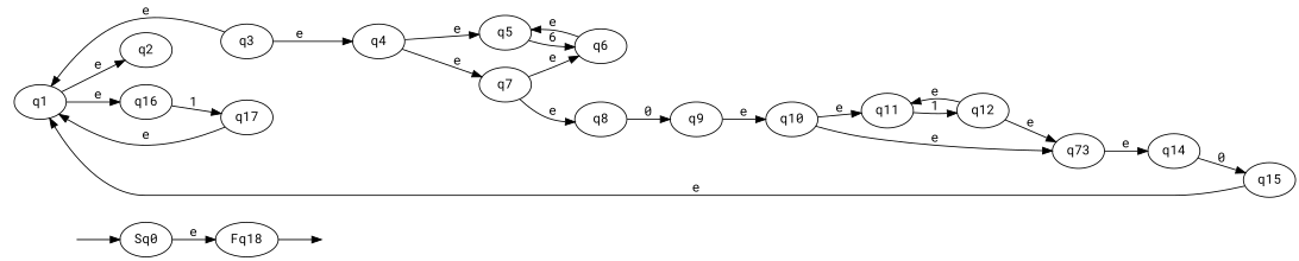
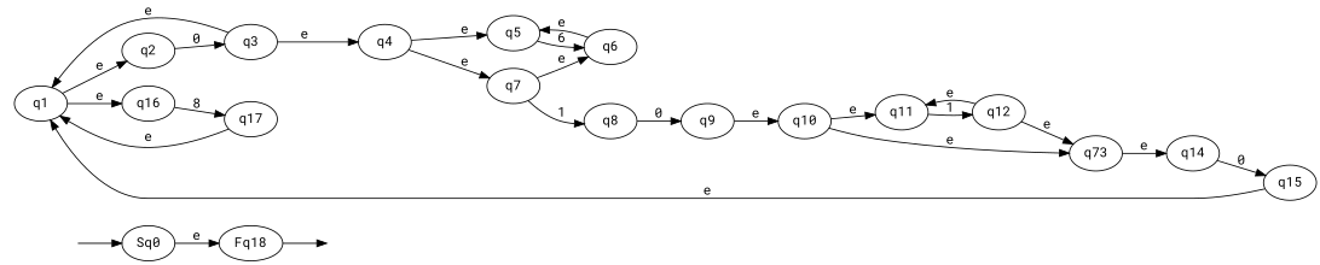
  digraph {
    fontname="Roboto Mono"
    rankdir=LR
    node [fontname="Roboto Mono"]
    edge [fontname="Roboto Mono"]
    pre_S [style=invis]
    Sq0
    Fq18
    post_Fq18 [style=invis]
    q1
    q2
    q16
    q3
    q17
    q4
    q5
    q7
    q6
    q8
    q9
    q10
    q11
    n18 [label=q73]
    q12
    q14
    q15
    pre_S -> Sq0
    Sq0 -> Fq18 [label=e]
    Fq18 -> post_Fq18
    q1 -> q2 [label=e]
    q1 -> q16 [label=e]
-   q16 -> q17 [label=1]
+   q2 -> q3 [label=0]
+   q16 -> q17 [label=8]
    q3 -> q1 [label=e]
    q3 -> q4 [label=e]
    q17 -> q1 [label=e]
    q4 -> q5 [label=e]
    q4 -> q7 [label=e]
    q5 -> q6 [label=6]
    q7 -> q6 [label=e]
-   q7 -> q8 [label=e]
+   q7 -> q8 [label=1]
    q6 -> q5 [label=e]
    q8 -> q9 [label=0]
    q9 -> q10 [label=e]
    q10 -> q11 [label=e]
    q10 -> n18 [label=e]
    q11 -> q12 [label=1]
    n18 -> q14 [label=e]
    q12 -> q11 [label=e]
    q12 -> n18 [label=e]
    q14 -> q15 [label=0]
    q15 -> q1 [label=e]
  }
